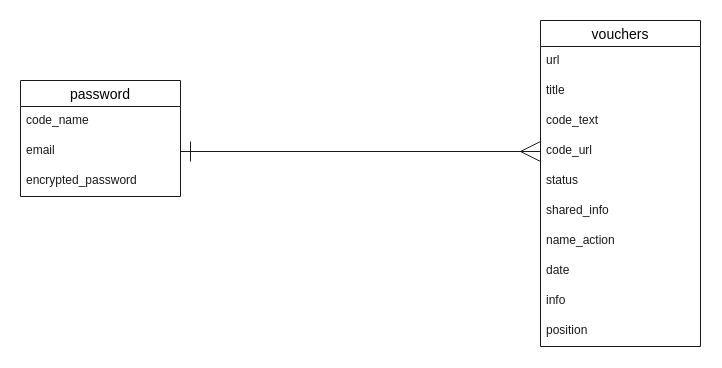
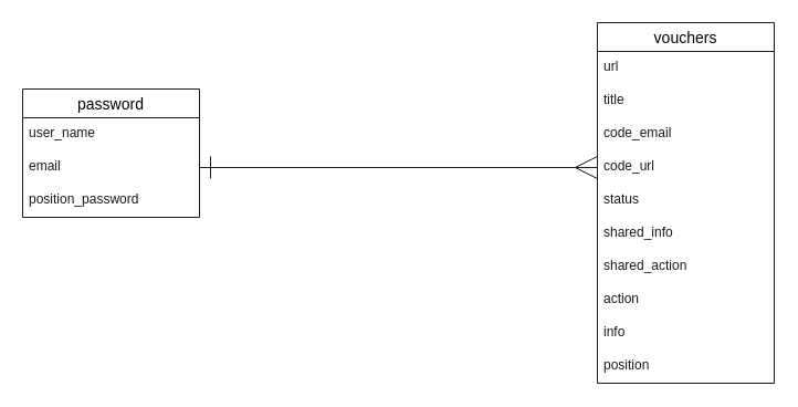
  <mxCell id="0" />
  <mxCell id="1" parent="0" />
  <mxCell id="2" value="password" style="swimlane;fontStyle=0;childLayout=stackLayout;horizontal=1;startSize=26;horizontalStack=0;resizeParent=1;resizeParentMax=0;resizeLast=0;collapsible=1;marginBottom=0;align=center;fontSize=14;strokeColor=#1A1A1A;" parent="1" vertex="1"><mxGeometry x="20" y="80" width="160" height="116" as="geometry" /></mxCell>
- <mxCell id="3" value="code_name" style="text;strokeColor=none;fillColor=none;spacingLeft=4;spacingRight=4;overflow=hidden;rotatable=0;points=[[0,0.5],[1,0.5]];portConstraint=eastwest;fontSize=12;fontColor=#1A1A1A;" parent="2" vertex="1"><mxGeometry y="26" width="160" height="30" as="geometry" /></mxCell>
+ <mxCell id="3" value="user_name" style="text;strokeColor=none;fillColor=none;spacingLeft=4;spacingRight=4;overflow=hidden;rotatable=0;points=[[0,0.5],[1,0.5]];portConstraint=eastwest;fontSize=12;fontColor=#1A1A1A;" parent="2" vertex="1"><mxGeometry y="26" width="160" height="30" as="geometry" /></mxCell>
  <mxCell id="4" value="email" style="text;strokeColor=none;fillColor=none;spacingLeft=4;spacingRight=4;overflow=hidden;rotatable=0;points=[[0,0.5],[1,0.5]];portConstraint=eastwest;fontSize=12;labelBackgroundColor=none;fontColor=#1A1A1A;" parent="2" vertex="1"><mxGeometry y="56" width="160" height="30" as="geometry" /></mxCell>
- <mxCell id="5" value="encrypted_password" style="text;strokeColor=none;fillColor=none;spacingLeft=4;spacingRight=4;overflow=hidden;rotatable=0;points=[[0,0.5],[1,0.5]];portConstraint=eastwest;fontSize=12;fontColor=#1A1A1A;" parent="2" vertex="1"><mxGeometry y="86" width="160" height="30" as="geometry" /></mxCell>
+ <mxCell id="5" value="position_password" style="text;strokeColor=none;fillColor=none;spacingLeft=4;spacingRight=4;overflow=hidden;rotatable=0;points=[[0,0.5],[1,0.5]];portConstraint=eastwest;fontSize=12;fontColor=#1A1A1A;" parent="2" vertex="1"><mxGeometry y="86" width="160" height="30" as="geometry" /></mxCell>
  <mxCell id="6" value="vouchers" style="swimlane;fontStyle=0;childLayout=stackLayout;horizontal=1;startSize=26;horizontalStack=0;resizeParent=1;resizeParentMax=0;resizeLast=0;collapsible=1;marginBottom=0;align=center;fontSize=14;strokeColor=#1A1A1A;" parent="1" vertex="1"><mxGeometry x="540" y="20" width="160" height="326" as="geometry" /></mxCell>
  <mxCell id="7" value="url" style="text;strokeColor=none;fillColor=none;spacingLeft=4;spacingRight=4;overflow=hidden;rotatable=0;points=[[0,0.5],[1,0.5]];portConstraint=eastwest;fontSize=12;fontColor=#1A1A1A;" parent="6" vertex="1"><mxGeometry y="26" width="160" height="30" as="geometry" /></mxCell>
  <mxCell id="8" value="title" style="text;strokeColor=none;fillColor=none;spacingLeft=4;spacingRight=4;overflow=hidden;rotatable=0;points=[[0,0.5],[1,0.5]];portConstraint=eastwest;fontSize=12;fontColor=#1A1A1A;" parent="6" vertex="1"><mxGeometry y="56" width="160" height="30" as="geometry" /></mxCell>
- <mxCell id="9" value="code_text" style="text;strokeColor=none;fillColor=none;spacingLeft=4;spacingRight=4;overflow=hidden;rotatable=0;points=[[0,0.5],[1,0.5]];portConstraint=eastwest;fontSize=12;fontColor=#1A1A1A;" parent="6" vertex="1"><mxGeometry y="86" width="160" height="30" as="geometry" /></mxCell>
+ <mxCell id="9" value="code_email" style="text;strokeColor=none;fillColor=none;spacingLeft=4;spacingRight=4;overflow=hidden;rotatable=0;points=[[0,0.5],[1,0.5]];portConstraint=eastwest;fontSize=12;fontColor=#1A1A1A;" parent="6" vertex="1"><mxGeometry y="86" width="160" height="30" as="geometry" /></mxCell>
  <mxCell id="10" value="code_url" style="text;strokeColor=none;fillColor=none;spacingLeft=4;spacingRight=4;overflow=hidden;rotatable=0;points=[[0,0.5],[1,0.5]];portConstraint=eastwest;fontSize=12;fontColor=#1A1A1A;" parent="6" vertex="1"><mxGeometry y="116" width="160" height="30" as="geometry" /></mxCell>
  <mxCell id="11" value="status" style="text;strokeColor=none;fillColor=none;spacingLeft=4;spacingRight=4;overflow=hidden;rotatable=0;points=[[0,0.5],[1,0.5]];portConstraint=eastwest;fontSize=12;fontColor=#1A1A1A;" parent="6" vertex="1"><mxGeometry y="146" width="160" height="30" as="geometry" /></mxCell>
  <mxCell id="12" value="shared_info" style="text;strokeColor=none;fillColor=none;spacingLeft=4;spacingRight=4;overflow=hidden;rotatable=0;points=[[0,0.5],[1,0.5]];portConstraint=eastwest;fontSize=12;fontColor=#1A1A1A;" vertex="1" parent="6"><mxGeometry y="176" width="160" height="30" as="geometry" /></mxCell>
- <mxCell id="13" value="name_action" style="text;strokeColor=none;fillColor=none;spacingLeft=4;spacingRight=4;overflow=hidden;rotatable=0;points=[[0,0.5],[1,0.5]];portConstraint=eastwest;fontSize=12;fontColor=#1A1A1A;" vertex="1" parent="6"><mxGeometry y="206" width="160" height="30" as="geometry" /></mxCell>
- <mxCell id="14" value="date" style="text;strokeColor=none;fillColor=none;spacingLeft=4;spacingRight=4;overflow=hidden;rotatable=0;points=[[0,0.5],[1,0.5]];portConstraint=eastwest;fontSize=12;fontColor=#1A1A1A;" parent="6" vertex="1"><mxGeometry y="236" width="160" height="30" as="geometry" /></mxCell>
+ <mxCell id="13" value="shared_action" style="text;strokeColor=none;fillColor=none;spacingLeft=4;spacingRight=4;overflow=hidden;rotatable=0;points=[[0,0.5],[1,0.5]];portConstraint=eastwest;fontSize=12;fontColor=#1A1A1A;" vertex="1" parent="6"><mxGeometry y="206" width="160" height="30" as="geometry" /></mxCell>
+ <mxCell id="14" value="action" style="text;strokeColor=none;fillColor=none;spacingLeft=4;spacingRight=4;overflow=hidden;rotatable=0;points=[[0,0.5],[1,0.5]];portConstraint=eastwest;fontSize=12;fontColor=#1A1A1A;" parent="6" vertex="1"><mxGeometry y="236" width="160" height="30" as="geometry" /></mxCell>
  <mxCell id="15" value="info" style="text;strokeColor=none;fillColor=none;spacingLeft=4;spacingRight=4;overflow=hidden;rotatable=0;points=[[0,0.5],[1,0.5]];portConstraint=eastwest;fontSize=12;fontColor=#1A1A1A;" parent="6" vertex="1"><mxGeometry y="266" width="160" height="30" as="geometry" /></mxCell>
  <mxCell id="16" value="position" style="text;strokeColor=none;fillColor=none;spacingLeft=4;spacingRight=4;overflow=hidden;rotatable=0;points=[[0,0.5],[1,0.5]];portConstraint=eastwest;fontSize=12;fontColor=#1A1A1A;" vertex="1" parent="6"><mxGeometry y="296" width="160" height="30" as="geometry" /></mxCell>
  <mxCell id="17" style="edgeStyle=none;html=1;startArrow=ERmany;startFill=0;endArrow=ERone;endFill=0;strokeWidth=1;startSize=18;endSize=18;exitX=0;exitY=0.5;exitDx=0;exitDy=0;strokeColor=#1A1A1A;" parent="1" source="10" edge="1"><mxGeometry relative="1" as="geometry"><mxPoint x="560" y="60" as="sourcePoint" /><mxPoint x="180" y="151" as="targetPoint" /></mxGeometry></mxCell>
